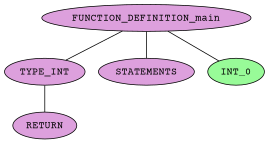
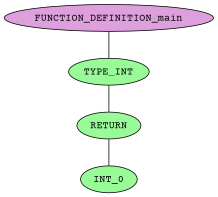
  graph {
    fontname="Courier Prime"
    node [fillcolor=palegreen fontname="Courier Prime" style=filled]
    edge [fontname="Courier Prime"]
    n1 [fillcolor=plum label=FUNCTION_DEFINITION_main]
-   n2 [fillcolor=plum label=TYPE_INT]
-   n3 [fillcolor=plum label=STATEMENTS]
-   n4 [fillcolor=plum label=RETURN]
+   n2 [label=TYPE_INT]
+   n4 [label=RETURN]
    n5 [label=INT_0]
    n1 -- n2
-   n1 -- n3
    n2 -- n4
-   n1 -- n5
+   n4 -- n5
  }
